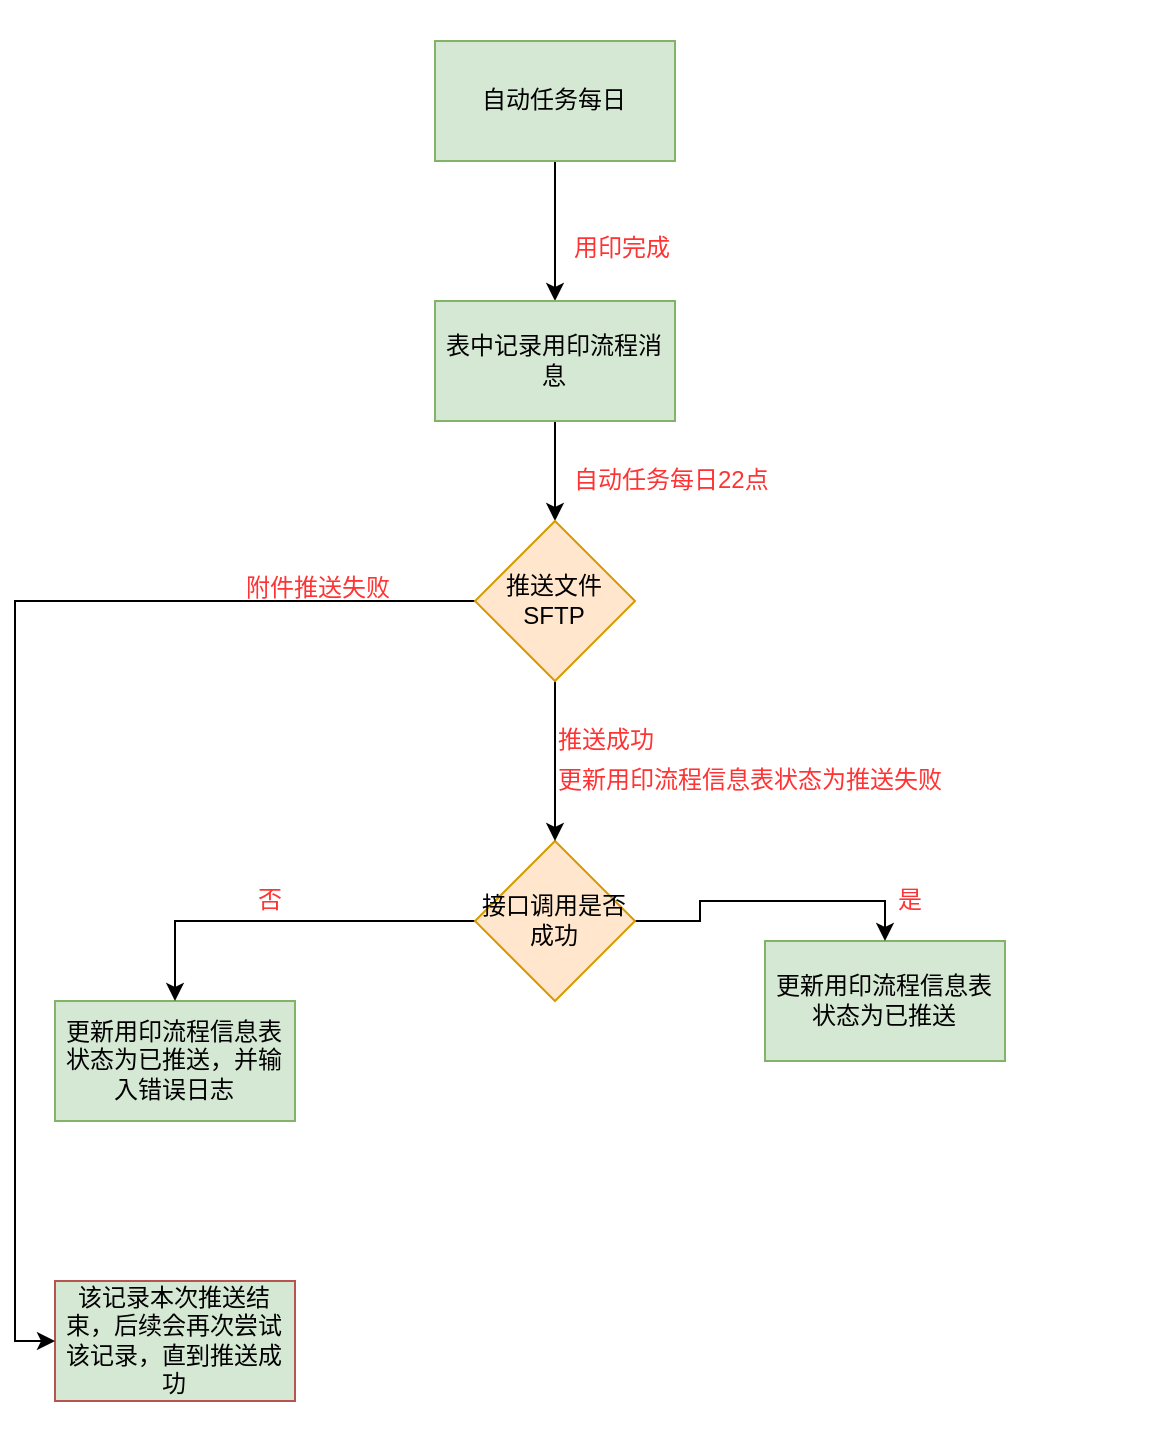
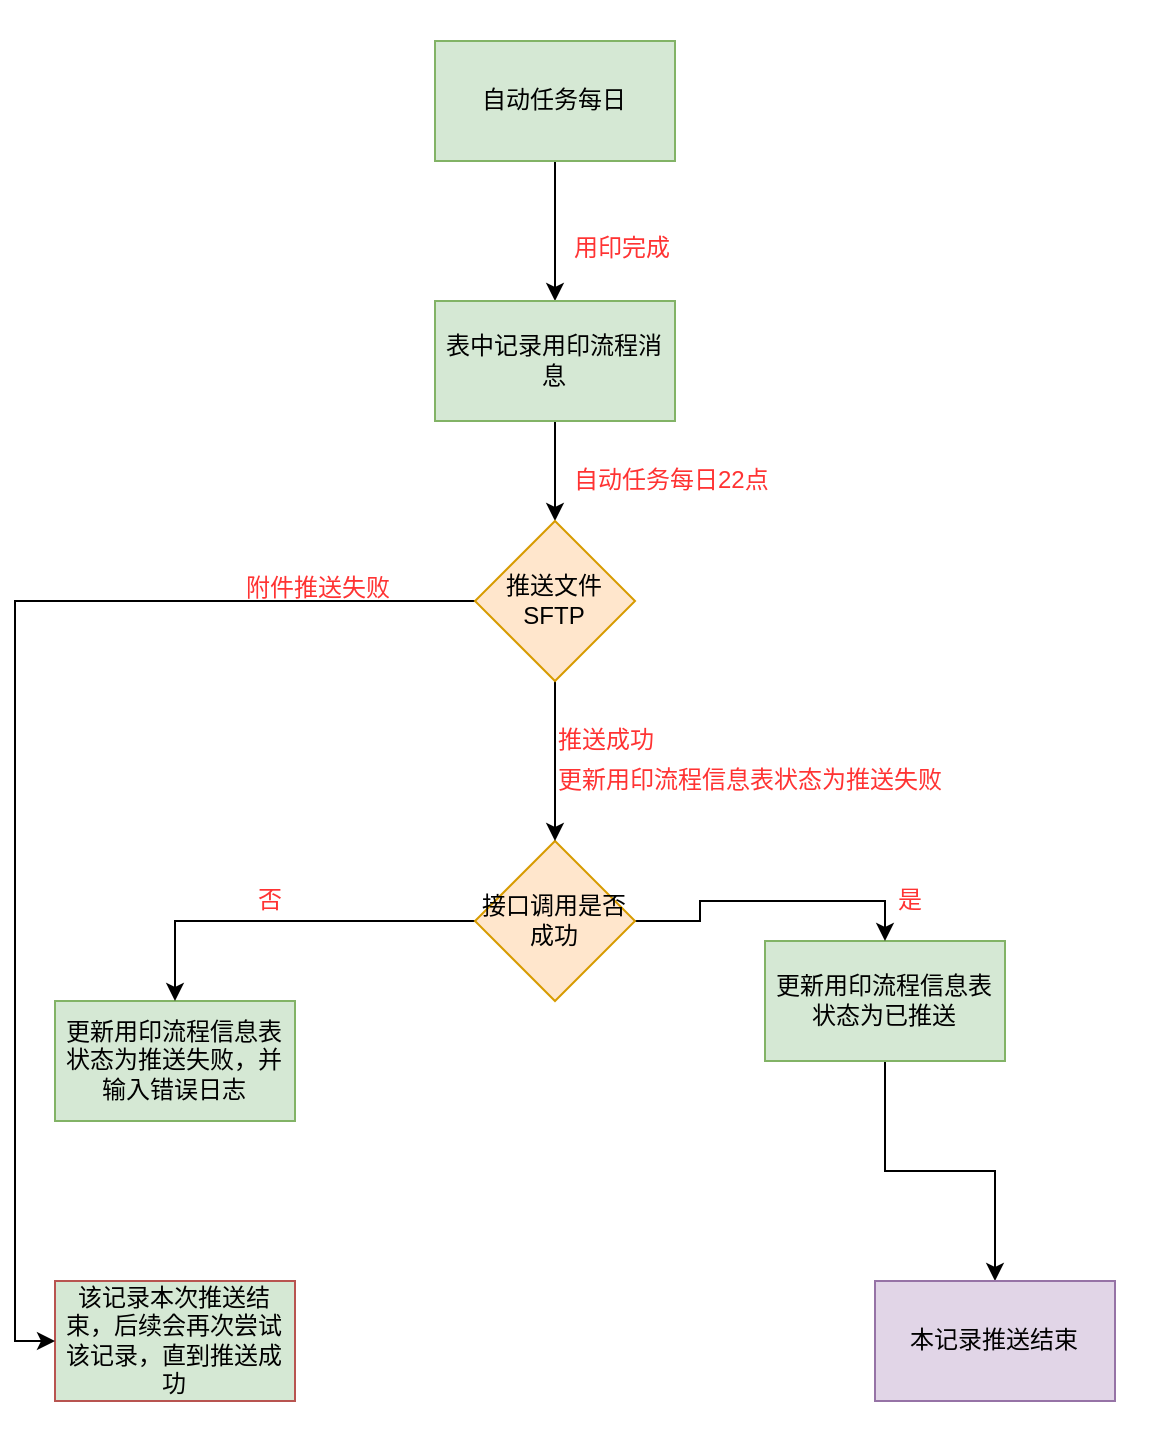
  <mxCell id="0" />
  <mxCell id="1" parent="0" />
  <mxCell id="2" value="" style="edgeStyle=orthogonalEdgeStyle;rounded=0;orthogonalLoop=1;jettySize=auto;html=1;" edge="1" parent="1" source="3" target="5"><mxGeometry relative="1" as="geometry" /></mxCell>
  <mxCell id="3" value="自动任务每日" style="rounded=0;whiteSpace=wrap;html=1;fillColor=#d5e8d4;strokeColor=#82b366;" vertex="1" parent="1"><mxGeometry x="210" y="20" width="120" height="60" as="geometry" /></mxCell>
  <mxCell id="4" style="edgeStyle=orthogonalEdgeStyle;rounded=0;orthogonalLoop=1;jettySize=auto;html=1;entryX=0.5;entryY=0;entryDx=0;entryDy=0;" edge="1" parent="1" source="5" target="18"><mxGeometry relative="1" as="geometry" /></mxCell>
  <mxCell id="5" value="表中记录用印流程消息" style="rounded=0;whiteSpace=wrap;html=1;fillColor=#d5e8d4;strokeColor=#82b366;" vertex="1" parent="1"><mxGeometry x="210" y="150" width="120" height="60" as="geometry" /></mxCell>
- <mxCell id="6" value="更新用印流程信息表状态为已推送，并输入错误日志" style="rounded=0;whiteSpace=wrap;html=1;fillColor=#d5e8d4;strokeColor=#82b366;" vertex="1" parent="1"><mxGeometry x="20" y="500" width="120" height="60" as="geometry" /></mxCell>
+ <mxCell id="6" value="更新用印流程信息表状态为推送失败，并输入错误日志" style="rounded=0;whiteSpace=wrap;html=1;fillColor=#d5e8d4;strokeColor=#82b366;" vertex="1" parent="1"><mxGeometry x="20" y="500" width="120" height="60" as="geometry" /></mxCell>
  <mxCell id="7" value="该记录本次推送结束，后续会再次尝试该记录，直到推送成功" style="rounded=0;whiteSpace=wrap;html=1;fillColor=#d5e8d4;strokeColor=#b85450;" vertex="1" parent="1"><mxGeometry x="20" y="640" width="120" height="60" as="geometry" /></mxCell>
+ <mxCell id="8" value="" style="edgeStyle=orthogonalEdgeStyle;rounded=0;orthogonalLoop=1;jettySize=auto;html=1;" edge="1" parent="1" source="9" target="10"><mxGeometry relative="1" as="geometry" /></mxCell>
  <mxCell id="9" value="更新用印流程信息表状态为已推送" style="rounded=0;whiteSpace=wrap;html=1;fillColor=#d5e8d4;strokeColor=#82b366;" vertex="1" parent="1"><mxGeometry x="375" y="470" width="120" height="60" as="geometry" /></mxCell>
+ <mxCell id="10" value="本记录推送结束" style="rounded=0;whiteSpace=wrap;html=1;fillColor=#e1d5e7;strokeColor=#9673a6;" vertex="1" parent="1"><mxGeometry x="430" y="640" width="120" height="60" as="geometry" /></mxCell>
  <mxCell id="11" value="&lt;font color=&quot;#ff3333&quot;&gt;用印完成&lt;/font&gt;" style="text;html=1;resizable=0;points=[];autosize=1;align=left;verticalAlign=top;spacingTop=-4;" vertex="1" parent="1"><mxGeometry x="278" y="114" width="60" height="10" as="geometry" /></mxCell>
  <mxCell id="12" value="&lt;font color=&quot;#ff3333&quot;&gt;更新用印流程信息表状态为推送失败&lt;/font&gt;" style="text;html=1;resizable=0;points=[];autosize=1;align=left;verticalAlign=top;spacingTop=-4;" vertex="1" parent="1"><mxGeometry x="270" y="380" width="210" height="10" as="geometry" /></mxCell>
  <mxCell id="13" style="edgeStyle=orthogonalEdgeStyle;rounded=0;orthogonalLoop=1;jettySize=auto;html=1;entryX=0.5;entryY=0;entryDx=0;entryDy=0;" edge="1" parent="1" source="15" target="6"><mxGeometry relative="1" as="geometry" /></mxCell>
  <mxCell id="14" style="edgeStyle=orthogonalEdgeStyle;rounded=0;orthogonalLoop=1;jettySize=auto;html=1;exitX=1;exitY=0.5;exitDx=0;exitDy=0;entryX=0.5;entryY=0;entryDx=0;entryDy=0;" edge="1" parent="1" source="15" target="9"><mxGeometry relative="1" as="geometry" /></mxCell>
  <mxCell id="15" value="接口调用是否成功" style="rhombus;whiteSpace=wrap;html=1;fillColor=#ffe6cc;strokeColor=#d79b00;" vertex="1" parent="1"><mxGeometry x="230" y="420" width="80" height="80" as="geometry" /></mxCell>
  <mxCell id="16" style="edgeStyle=orthogonalEdgeStyle;rounded=0;orthogonalLoop=1;jettySize=auto;html=1;entryX=0.5;entryY=0;entryDx=0;entryDy=0;" edge="1" parent="1" source="18" target="15"><mxGeometry relative="1" as="geometry" /></mxCell>
  <mxCell id="17" style="edgeStyle=orthogonalEdgeStyle;rounded=0;orthogonalLoop=1;jettySize=auto;html=1;entryX=0;entryY=0.5;entryDx=0;entryDy=0;" edge="1" parent="1" source="18" target="7"><mxGeometry relative="1" as="geometry" /></mxCell>
  <mxCell id="18" value="推送文件SFTP" style="rhombus;whiteSpace=wrap;html=1;fillColor=#ffe6cc;strokeColor=#d79b00;" vertex="1" parent="1"><mxGeometry x="230" y="260" width="80" height="80" as="geometry" /></mxCell>
  <mxCell id="19" value="&lt;font color=&quot;#ff3333&quot;&gt;否&lt;/font&gt;" style="text;html=1;resizable=0;points=[];autosize=1;align=left;verticalAlign=top;spacingTop=-4;" vertex="1" parent="1"><mxGeometry x="120" y="440" width="30" height="10" as="geometry" /></mxCell>
  <mxCell id="20" value="&lt;font color=&quot;#ff3333&quot;&gt;是&lt;/font&gt;" style="text;html=1;resizable=0;points=[];autosize=1;align=left;verticalAlign=top;spacingTop=-4;" vertex="1" parent="1"><mxGeometry x="440" y="440" width="30" height="10" as="geometry" /></mxCell>
  <mxCell id="21" value="&lt;font color=&quot;#ff3333&quot;&gt;自动任务每日22点&lt;/font&gt;" style="text;html=1;resizable=0;points=[];autosize=1;align=left;verticalAlign=top;spacingTop=-4;" vertex="1" parent="1"><mxGeometry x="278" y="230" width="110" height="10" as="geometry" /></mxCell>
  <mxCell id="22" value="&lt;font color=&quot;#ff3333&quot;&gt;推送成功&lt;/font&gt;" style="text;html=1;resizable=0;points=[];autosize=1;align=left;verticalAlign=top;spacingTop=-4;" vertex="1" parent="1"><mxGeometry x="270" y="360" width="60" height="10" as="geometry" /></mxCell>
  <mxCell id="23" value="&lt;font color=&quot;#ff3333&quot;&gt;附件推送失败&lt;/font&gt;" style="text;html=1;resizable=0;points=[];autosize=1;align=left;verticalAlign=top;spacingTop=-4;" vertex="1" parent="1"><mxGeometry x="114" y="284" width="90" height="10" as="geometry" /></mxCell>
